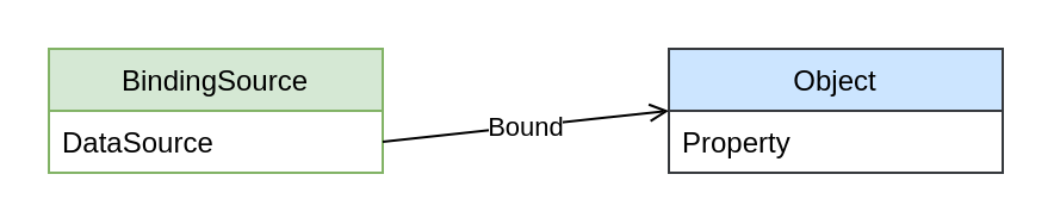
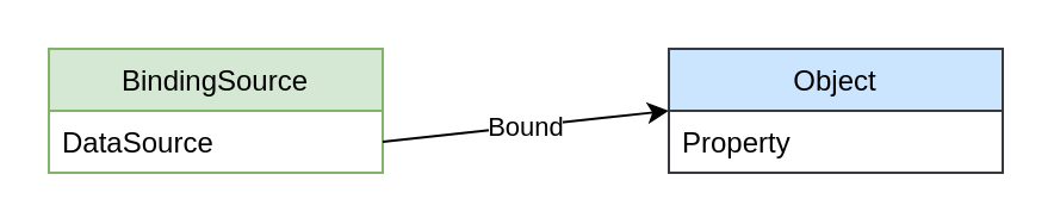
  <mxCell id="0" />
  <mxCell id="1" parent="0" />
  <mxCell id="2" value="Object" style="swimlane;fontStyle=0;childLayout=stackLayout;horizontal=1;startSize=26;horizontalStack=0;resizeParent=1;resizeParentMax=0;resizeLast=0;collapsible=1;marginBottom=0;fillColor=#cce5ff;strokeColor=#36393d;" parent="1" vertex="1"><mxGeometry x="280" y="20" width="140" height="52" as="geometry"><mxRectangle x="150" y="160" width="50" height="26" as="alternateBounds" /></mxGeometry></mxCell>
  <mxCell id="3" value="Property" style="text;strokeColor=none;fillColor=none;align=left;verticalAlign=top;spacingLeft=4;spacingRight=4;overflow=hidden;rotatable=0;points=[[0,0.5],[1,0.5]];portConstraint=eastwest;" parent="2" vertex="1"><mxGeometry y="26" width="140" height="26" as="geometry" /></mxCell>
  <mxCell id="4" value="BindingSource" style="swimlane;fontStyle=0;childLayout=stackLayout;horizontal=1;startSize=26;horizontalStack=0;resizeParent=1;resizeParentMax=0;resizeLast=0;collapsible=1;marginBottom=0;fillColor=#d5e8d4;strokeColor=#82b366;" parent="1" vertex="1"><mxGeometry x="20" y="20" width="140" height="52" as="geometry"><mxRectangle x="150" y="160" width="50" height="26" as="alternateBounds" /></mxGeometry></mxCell>
  <mxCell id="5" value="DataSource" style="text;strokeColor=none;fillColor=none;align=left;verticalAlign=top;spacingLeft=4;spacingRight=4;overflow=hidden;rotatable=0;points=[[0,0.5],[1,0.5]];portConstraint=eastwest;" parent="4" vertex="1"><mxGeometry y="26" width="140" height="26" as="geometry" /></mxCell>
- <mxCell id="6" value="Bound" style="endArrow=open;html=1;exitX=1;exitY=0.5;exitDx=0;exitDy=0;entryX=0;entryY=0.5;entryDx=0;entryDy=0;" parent="1" source="5" target="2" edge="1"><mxGeometry width="50" height="50" relative="1" as="geometry"><mxPoint x="200" y="149" as="sourcePoint" /><mxPoint x="250" y="99" as="targetPoint" /></mxGeometry></mxCell>
+ <mxCell id="6" value="Bound" style="endArrow=classic;html=1;exitX=1;exitY=0.5;exitDx=0;exitDy=0;entryX=0;entryY=0.5;entryDx=0;entryDy=0;" parent="1" source="5" target="2" edge="1"><mxGeometry width="50" height="50" relative="1" as="geometry"><mxPoint x="200" y="149" as="sourcePoint" /><mxPoint x="250" y="99" as="targetPoint" /></mxGeometry></mxCell>
